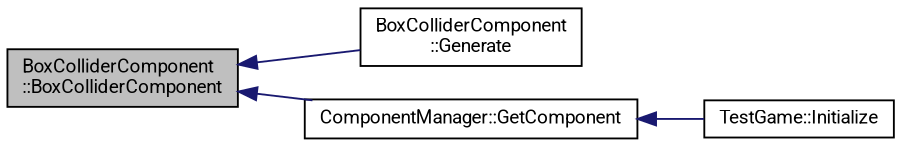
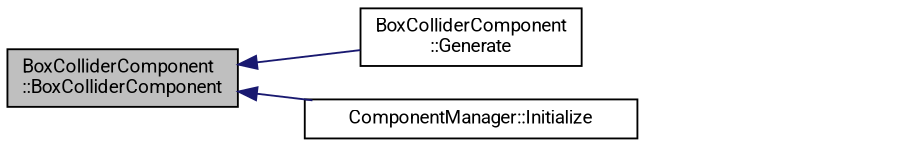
  digraph {
    fontname=Roboto
    rankdir=LR
    node [color=black fillcolor=white fontname=Roboto fontsize=10 shape=record style=filled]
    edge [color=midnightblue dir=back fontname=Roboto fontsize=10 labelfontname=Helvetica labelfontsize=10 style=solid]
    n1 [fillcolor=grey75 fontcolor=black height=0.2 label="BoxColliderComponent\l::BoxColliderComponent" width=0.4]
    n2 [height=0.2 label="BoxColliderComponent\l::Generate" width=0.4]
-   n3 [height=0.2 label="ComponentManager::GetComponent" width=0.4]
-   n4 [height=0.2 label="TestGame::Initialize" width=0.4]
+   n3 [height=0.2 label="ComponentManager::Initialize" width=0.4]
    n1 -> n2
    n1 -> n3
-   n3 -> n4
  }
